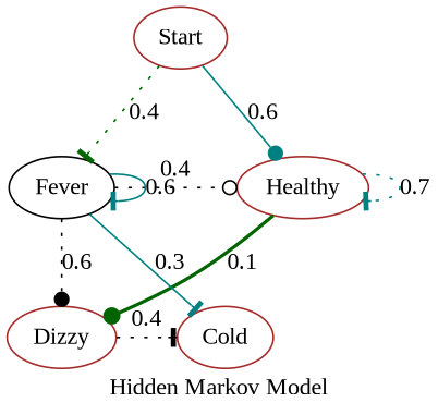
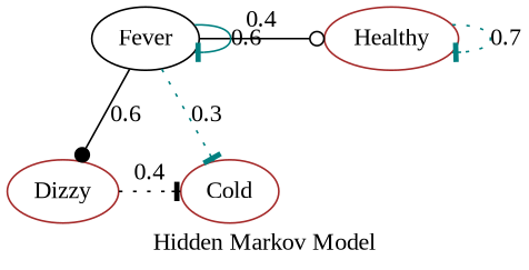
  digraph {
    fontname="Liberation Serif"
    label="Hidden Markov Model"
    node [color=brown fontname="Liberation Serif"]
    edge [arrowhead=tee color=teal fontname="Liberation Serif" style=dotted]
    n1 [label=Healthy]
    n2 [color=black label=Fever]
    n3 [label=Cold]
    n4 [label=Dizzy]
-   n5 [label=Start]
    subgraph sub_1 {
      rank=same
      n1
      n2
    }
    subgraph sub_2 {
      rank=same
      n3
      n4
    }
    n1 -> n1 [label=0.7]
-   n1 -> n4 [arrowhead=dot color=darkgreen label=0.1 style=bold]
-   n2 -> n1 [arrowhead=odot color=black label=0.4]
+   n2 -> n1 [arrowhead=odot color=black label=0.4 style=solid]
    n2 -> n2 [label=0.6 style=solid]
-   n2 -> n3 [label=0.3 style=solid]
-   n2 -> n4 [arrowhead=dot color=black label=0.6]
+   n2 -> n3 [label=0.3]
+   n2 -> n4 [arrowhead=dot color=black label=0.6 style=solid]
    n4 -> n3 [color=black label=0.4]
-   n5 -> n1 [arrowhead=dot label=0.6 style=solid]
-   n5 -> n2 [color=darkgreen label=0.4]
  }
